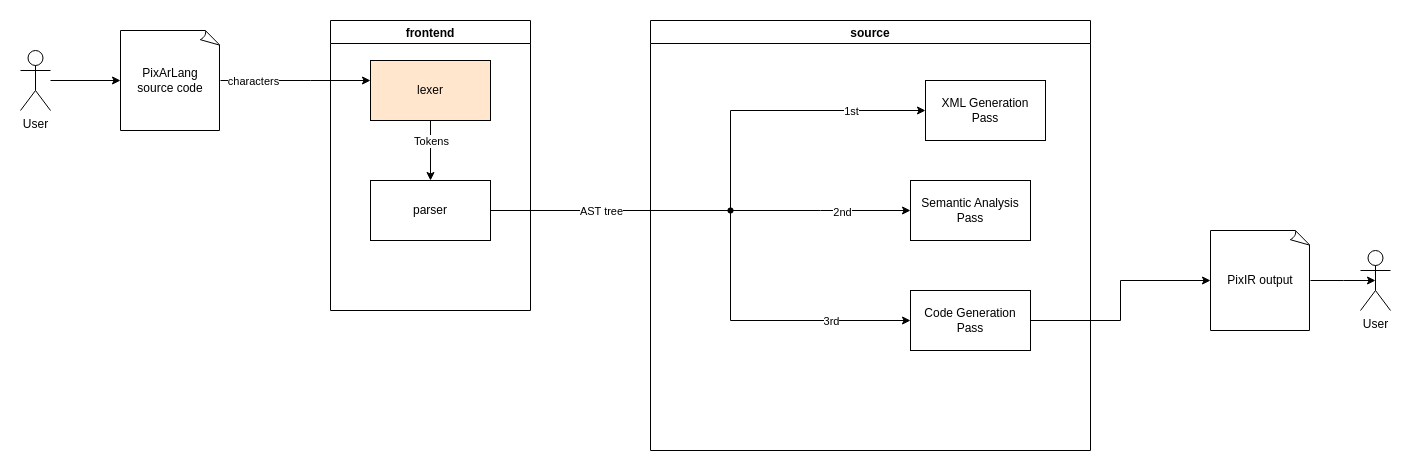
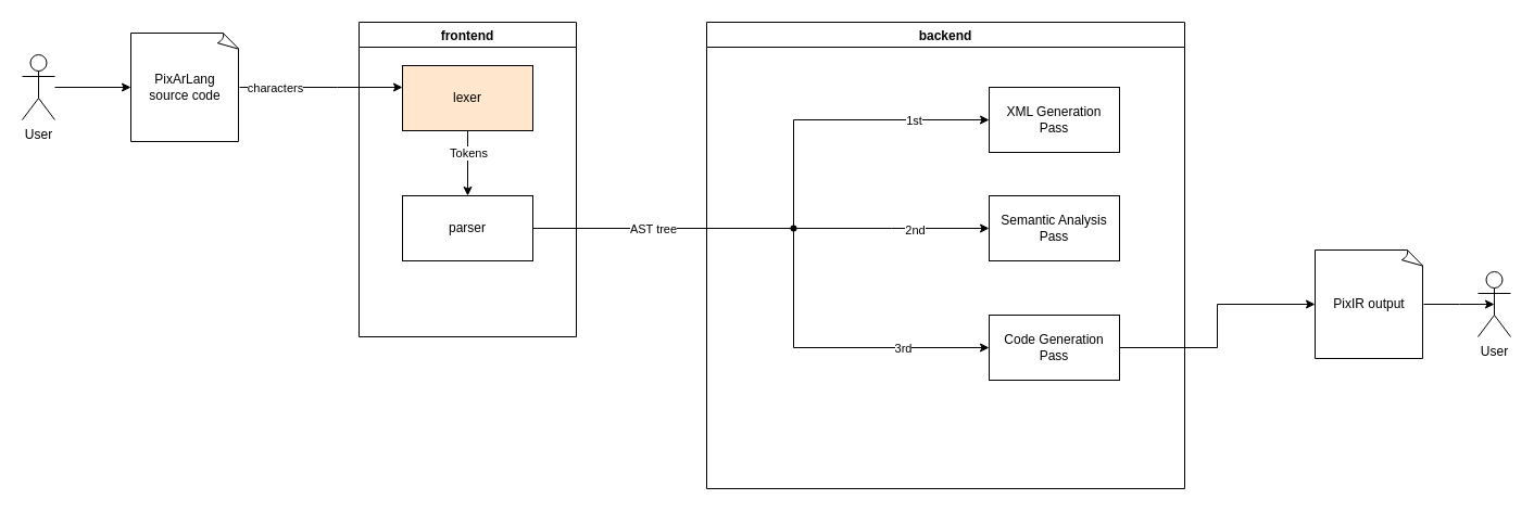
  <mxCell id="0" />
  <mxCell id="1" parent="0" />
  <mxCell id="2" value="" style="edgeStyle=orthogonalEdgeStyle;rounded=0;orthogonalLoop=1;jettySize=auto;html=1;" parent="1" source="4" target="6" edge="1"><mxGeometry relative="1" as="geometry"><mxPoint x="300" y="80" as="targetPoint" /><Array as="points"><mxPoint x="310" y="80" /><mxPoint x="310" y="80" /></Array></mxGeometry></mxCell>
  <mxCell id="3" value="characters" style="edgeLabel;html=1;align=center;verticalAlign=middle;resizable=0;points=[];" parent="2" vertex="1" connectable="0"><mxGeometry x="0.186" relative="1" as="geometry"><mxPoint x="-57" as="offset" /></mxGeometry></mxCell>
  <mxCell id="4" value="PixArLang&lt;br&gt;source code" style="whiteSpace=wrap;html=1;shape=mxgraph.basic.document" parent="1" vertex="1"><mxGeometry x="120" y="30" width="100" height="100" as="geometry" /></mxCell>
  <mxCell id="5" value="frontend" style="swimlane;" parent="1" vertex="1"><mxGeometry x="330" y="20" width="200" height="290" as="geometry" /></mxCell>
  <mxCell id="6" value="lexer" style="rounded=0;whiteSpace=wrap;html=1;fillColor=#ffe6cc;" parent="5" vertex="1"><mxGeometry x="40" y="40" width="120" height="60" as="geometry" /></mxCell>
  <mxCell id="7" value="parser" style="rounded=0;whiteSpace=wrap;html=1;" parent="5" vertex="1"><mxGeometry x="40" y="160" width="120" height="60" as="geometry" /></mxCell>
  <mxCell id="8" value="" style="edgeStyle=orthogonalEdgeStyle;rounded=0;orthogonalLoop=1;jettySize=auto;html=1;" parent="5" source="6" target="7" edge="1"><mxGeometry relative="1" as="geometry" /></mxCell>
  <mxCell id="9" value="Tokens" style="edgeLabel;html=1;align=center;verticalAlign=middle;resizable=0;points=[];" parent="8" vertex="1" connectable="0"><mxGeometry x="0.232" y="3" relative="1" as="geometry"><mxPoint x="-3" y="-17" as="offset" /></mxGeometry></mxCell>
- <mxCell id="10" value="source" style="swimlane;" parent="1" vertex="1"><mxGeometry x="650" y="20" width="440" height="430" as="geometry" /></mxCell>
- <mxCell id="11" value="XML Generation&lt;br&gt;Pass" style="rounded=0;whiteSpace=wrap;html=1;" parent="10" vertex="1"><mxGeometry x="275" y="60" width="120" height="60" as="geometry" /></mxCell>
+ <mxCell id="10" value="backend" style="swimlane;" parent="1" vertex="1"><mxGeometry x="650" y="20" width="440" height="430" as="geometry" /></mxCell>
+ <mxCell id="11" value="XML Generation&lt;br&gt;Pass" style="rounded=0;whiteSpace=wrap;html=1;" parent="10" vertex="1"><mxGeometry x="260" y="60" width="120" height="60" as="geometry" /></mxCell>
  <mxCell id="12" value="Semantic Analysis Pass" style="rounded=0;whiteSpace=wrap;html=1;" parent="10" vertex="1"><mxGeometry x="260" y="160" width="120" height="60" as="geometry" /></mxCell>
  <mxCell id="13" value="Code Generation &lt;br&gt;Pass" style="rounded=0;whiteSpace=wrap;html=1;" parent="10" vertex="1"><mxGeometry x="260" y="270" width="120" height="60" as="geometry" /></mxCell>
  <mxCell id="14" style="edgeStyle=elbowEdgeStyle;rounded=0;orthogonalLoop=1;jettySize=auto;html=1;exitDx=0;exitDy=0;entryX=0;entryY=0.5;entryDx=0;entryDy=0;startArrow=none;" parent="1" source="22" target="11" edge="1"><mxGeometry relative="1" as="geometry"><Array as="points"><mxPoint x="730" y="140" /></Array></mxGeometry></mxCell>
  <mxCell id="15" value="1st" style="edgeLabel;html=1;align=center;verticalAlign=middle;resizable=0;points=[];" parent="14" vertex="1" connectable="0"><mxGeometry x="0.327" y="-3" relative="1" as="geometry"><mxPoint x="24" y="-3" as="offset" /></mxGeometry></mxCell>
  <mxCell id="16" value="" style="edgeStyle=orthogonalEdgeStyle;rounded=0;orthogonalLoop=1;jettySize=auto;html=1;" parent="1" source="17" target="4" edge="1"><mxGeometry relative="1" as="geometry" /></mxCell>
  <mxCell id="17" value="User" style="shape=umlActor;verticalLabelPosition=bottom;verticalAlign=top;html=1;outlineConnect=0;" parent="1" vertex="1"><mxGeometry x="20" y="50" width="30" height="60" as="geometry" /></mxCell>
  <mxCell id="18" value="" style="edgeStyle=elbowEdgeStyle;rounded=0;orthogonalLoop=1;jettySize=auto;html=1;" parent="1" source="22" target="12" edge="1"><mxGeometry relative="1" as="geometry"><mxPoint x="830" y="210" as="targetPoint" /></mxGeometry></mxCell>
  <mxCell id="19" value="2nd" style="edgeLabel;html=1;align=center;verticalAlign=middle;resizable=0;points=[];" parent="18" vertex="1" connectable="0"><mxGeometry x="0.23" y="-1" relative="1" as="geometry"><mxPoint as="offset" /></mxGeometry></mxCell>
  <mxCell id="20" style="edgeStyle=elbowEdgeStyle;rounded=0;orthogonalLoop=1;jettySize=auto;html=1;entryX=0;entryY=0.5;entryDx=0;entryDy=0;" parent="1" source="22" target="13" edge="1"><mxGeometry relative="1" as="geometry"><Array as="points"><mxPoint x="730" y="240" /></Array></mxGeometry></mxCell>
  <mxCell id="21" value="3rd" style="edgeLabel;html=1;align=center;verticalAlign=middle;resizable=0;points=[];" parent="20" vertex="1" connectable="0"><mxGeometry x="0.184" y="4" relative="1" as="geometry"><mxPoint x="38" y="4" as="offset" /></mxGeometry></mxCell>
  <mxCell id="22" value="" style="shape=waypoint;sketch=0;fillStyle=solid;size=6;pointerEvents=1;points=[];fillColor=none;resizable=0;rotatable=0;perimeter=centerPerimeter;snapToPoint=1;" parent="1" vertex="1"><mxGeometry x="710" y="190" width="40" height="40" as="geometry" /></mxCell>
  <mxCell id="23" value="" style="edgeStyle=orthogonalEdgeStyle;rounded=0;orthogonalLoop=1;jettySize=auto;html=1;exitX=1;exitY=0.5;exitDx=0;exitDy=0;entryDx=0;entryDy=0;endArrow=none;" parent="1" source="7" target="22" edge="1"><mxGeometry relative="1" as="geometry"><mxPoint x="490" y="210" as="sourcePoint" /><mxPoint x="910" y="90" as="targetPoint" /></mxGeometry></mxCell>
  <mxCell id="24" value="AST tree" style="edgeLabel;html=1;align=center;verticalAlign=middle;resizable=0;points=[];" parent="23" vertex="1" connectable="0"><mxGeometry x="0.617" y="2" relative="1" as="geometry"><mxPoint x="-84" y="2" as="offset" /></mxGeometry></mxCell>
  <mxCell id="25" value="" style="edgeStyle=elbowEdgeStyle;rounded=0;orthogonalLoop=1;jettySize=auto;html=1;entryX=0.5;entryY=0.5;entryDx=0;entryDy=0;entryPerimeter=0;" parent="1" source="26" target="28" edge="1"><mxGeometry relative="1" as="geometry"><mxPoint x="1390" y="280" as="targetPoint" /></mxGeometry></mxCell>
  <mxCell id="26" value="PixIR output" style="whiteSpace=wrap;html=1;shape=mxgraph.basic.document" parent="1" vertex="1"><mxGeometry x="1210" y="230" width="100" height="100" as="geometry" /></mxCell>
  <mxCell id="27" value="" style="edgeStyle=elbowEdgeStyle;rounded=0;orthogonalLoop=1;jettySize=auto;html=1;" parent="1" source="13" target="26" edge="1"><mxGeometry relative="1" as="geometry"><mxPoint x="1110" y="280" as="targetPoint" /></mxGeometry></mxCell>
  <mxCell id="28" value="User" style="shape=umlActor;verticalLabelPosition=bottom;verticalAlign=top;html=1;outlineConnect=0;" parent="1" vertex="1"><mxGeometry x="1360" y="250" width="30" height="60" as="geometry" /></mxCell>
